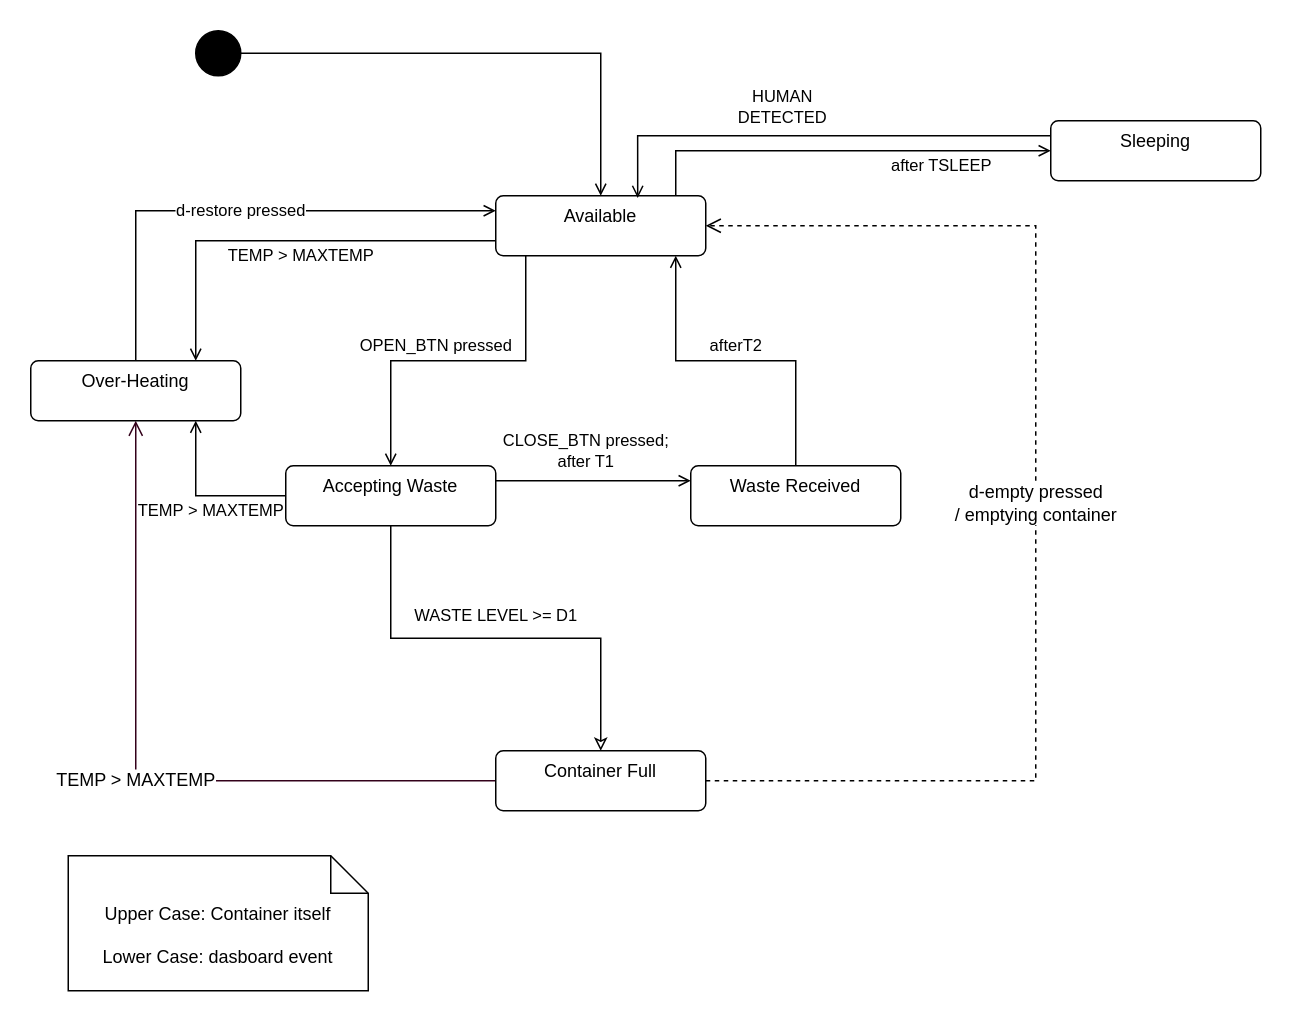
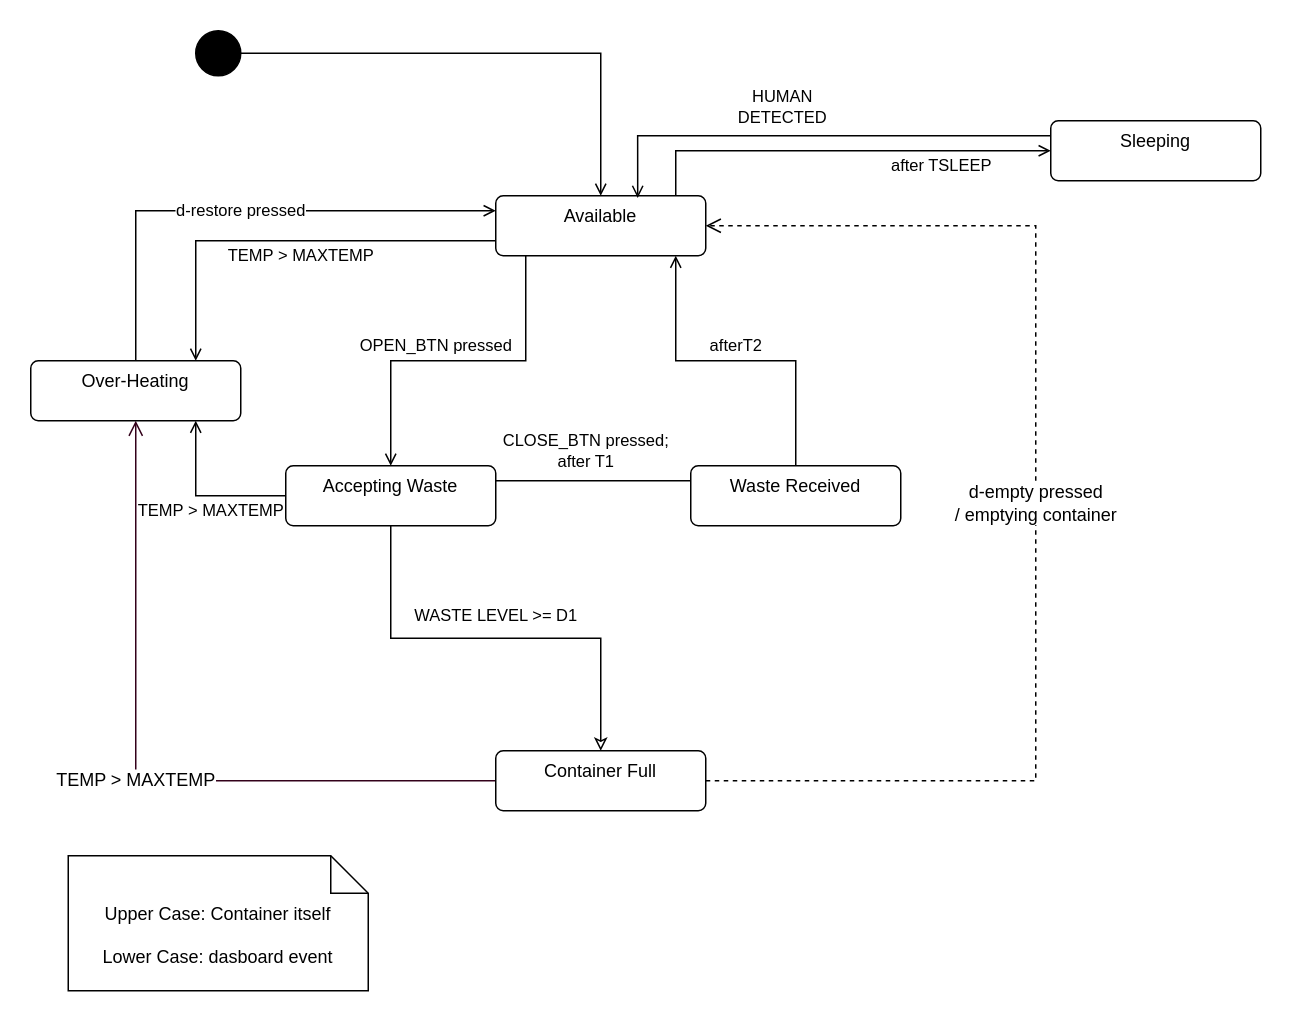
  <mxCell id="0" />
  <mxCell id="1" parent="0" />
  <mxCell id="2" value="after TSLEEP" style="edgeStyle=orthogonalEdgeStyle;rounded=0;orthogonalLoop=1;jettySize=auto;html=1;endArrow=open;endFill=0;" parent="1" source="5" target="8" edge="1"><mxGeometry x="0.481" y="-10" relative="1" as="geometry"><Array as="points"><mxPoint x="450" y="100" /></Array><mxPoint as="offset" /></mxGeometry></mxCell>
  <mxCell id="3" value="OPEN_BTN pressed" style="edgeStyle=orthogonalEdgeStyle;rounded=0;orthogonalLoop=1;jettySize=auto;html=1;endArrow=open;endFill=0;" edge="1" parent="1" source="5" target="15"><mxGeometry x="0.131" y="-10" relative="1" as="geometry"><Array as="points"><mxPoint x="350" y="240" /><mxPoint x="260" y="240" /></Array><mxPoint as="offset" /></mxGeometry></mxCell>
  <mxCell id="4" value="TEMP &amp;gt; MAXTEMP" style="edgeStyle=orthogonalEdgeStyle;rounded=0;orthogonalLoop=1;jettySize=auto;html=1;endArrow=open;endFill=0;" edge="1" parent="1" source="5" target="17"><mxGeometry x="-0.071" y="10" relative="1" as="geometry"><Array as="points"><mxPoint x="130" y="160" /></Array><mxPoint as="offset" /></mxGeometry></mxCell>
  <mxCell id="5" value="Available" style="html=1;align=center;verticalAlign=top;rounded=1;absoluteArcSize=1;arcSize=10;dashed=0;whiteSpace=wrap;" parent="1" vertex="1"><mxGeometry x="330" y="130" width="140" height="40" as="geometry" /></mxCell>
  <mxCell id="6" value="" style="edgeStyle=orthogonalEdgeStyle;rounded=0;orthogonalLoop=1;jettySize=auto;html=1;endArrow=open;endFill=0;" parent="1" source="7" target="5" edge="1"><mxGeometry relative="1" as="geometry" /></mxCell>
  <mxCell id="7" value="" style="ellipse;fillColor=strokeColor;html=1;" parent="1" vertex="1"><mxGeometry x="130" y="20" width="30" height="30" as="geometry" /></mxCell>
  <mxCell id="8" value="Sleeping" style="html=1;align=center;verticalAlign=top;rounded=1;absoluteArcSize=1;arcSize=10;dashed=0;whiteSpace=wrap;" parent="1" vertex="1"><mxGeometry x="700" y="80" width="140" height="40" as="geometry" /></mxCell>
  <mxCell id="9" value="TEMP &amp;gt; MAXTEMP" style="edgeStyle=orthogonalEdgeStyle;rounded=0;orthogonalLoop=1;jettySize=auto;html=1;entryX=0.5;entryY=1;entryDx=0;entryDy=0;fontSize=12;startSize=8;endSize=8;endArrow=open;endFill=0;fillColor=#d5e8d4;strokeColor=#33001A;" parent="1" source="11" target="17" edge="1"><mxGeometry relative="1" as="geometry" /></mxCell>
  <mxCell id="10" value="d-empty pressed&lt;div&gt;/ emptying container&lt;/div&gt;" style="edgeStyle=orthogonalEdgeStyle;rounded=0;orthogonalLoop=1;jettySize=auto;html=1;entryX=1;entryY=0.5;entryDx=0;entryDy=0;fontSize=12;startSize=8;endSize=8;endArrow=open;endFill=0;fillColor=#d5e8d4;strokeColor=#000000;exitX=1;exitY=0.5;exitDx=0;exitDy=0;dashed=1;" parent="1" source="11" target="5" edge="1"><mxGeometry relative="1" as="geometry"><Array as="points"><mxPoint x="690" y="520" /><mxPoint x="690" y="150" /></Array></mxGeometry></mxCell>
  <mxCell id="11" value="Container Full" style="html=1;align=center;verticalAlign=top;rounded=1;absoluteArcSize=1;arcSize=10;dashed=0;whiteSpace=wrap;" parent="1" vertex="1"><mxGeometry x="330" y="500" width="140" height="40" as="geometry" /></mxCell>
- <mxCell id="12" value="CLOSE_BTN pressed;&lt;br&gt;after T1" style="edgeStyle=orthogonalEdgeStyle;rounded=0;orthogonalLoop=1;jettySize=auto;html=1;endArrow=open;endFill=0;" edge="1" parent="1" source="15" target="23"><mxGeometry x="-0.077" y="20" relative="1" as="geometry"><Array as="points"><mxPoint x="400" y="320" /><mxPoint x="400" y="320" /></Array><mxPoint as="offset" /></mxGeometry></mxCell>
+ <mxCell id="12" value="CLOSE_BTN pressed;&lt;br&gt;after T1" style="edgeStyle=orthogonalEdgeStyle;rounded=0;orthogonalLoop=1;jettySize=auto;html=1;endArrow=none;endFill=0;" edge="1" parent="1" source="15" target="23"><mxGeometry x="-0.077" y="20" relative="1" as="geometry"><Array as="points"><mxPoint x="400" y="320" /><mxPoint x="400" y="320" /></Array><mxPoint as="offset" /></mxGeometry></mxCell>
  <mxCell id="13" value="WASTE LEVEL &amp;gt;= D1" style="edgeStyle=orthogonalEdgeStyle;rounded=0;orthogonalLoop=1;jettySize=auto;html=1;endArrow=classic;endFill=0;" edge="1" parent="1" source="15" target="11"><mxGeometry x="-0.0" y="15" relative="1" as="geometry"><mxPoint as="offset" /></mxGeometry></mxCell>
  <mxCell id="14" value="&lt;div&gt;TEMP &amp;gt; MAXTEMP&lt;/div&gt;" style="edgeStyle=orthogonalEdgeStyle;rounded=0;orthogonalLoop=1;jettySize=auto;html=1;endArrow=open;endFill=0;" edge="1" parent="1" source="15" target="17"><mxGeometry x="-0.091" y="10" relative="1" as="geometry"><Array as="points"><mxPoint x="130" y="330" /></Array><mxPoint as="offset" /></mxGeometry></mxCell>
  <mxCell id="15" value="Accepting&amp;nbsp;&lt;span style=&quot;background-color: initial;&quot;&gt;Waste&lt;/span&gt;" style="html=1;align=center;verticalAlign=top;rounded=1;absoluteArcSize=1;arcSize=10;dashed=0;whiteSpace=wrap;" parent="1" vertex="1"><mxGeometry x="190" y="310" width="140" height="40" as="geometry" /></mxCell>
  <mxCell id="16" value="d-restore pressed" style="edgeStyle=orthogonalEdgeStyle;rounded=0;orthogonalLoop=1;jettySize=auto;html=1;endArrow=open;endFill=0;" parent="1" source="17" target="5" edge="1"><mxGeometry relative="1" as="geometry"><Array as="points"><mxPoint x="90" y="140" /></Array><mxPoint x="330" y="150" as="targetPoint" /></mxGeometry></mxCell>
  <mxCell id="17" value="Over-Heating" style="html=1;align=center;verticalAlign=top;rounded=1;absoluteArcSize=1;arcSize=10;dashed=0;whiteSpace=wrap;" parent="1" vertex="1"><mxGeometry x="20" y="240" width="140" height="40" as="geometry" /></mxCell>
  <mxCell id="18" style="edgeStyle=orthogonalEdgeStyle;rounded=0;orthogonalLoop=1;jettySize=auto;html=1;exitX=0.5;exitY=1;exitDx=0;exitDy=0;" parent="1" source="8" target="8" edge="1"><mxGeometry relative="1" as="geometry" /></mxCell>
  <mxCell id="19" style="edgeStyle=orthogonalEdgeStyle;rounded=0;orthogonalLoop=1;jettySize=auto;html=1;entryX=0.676;entryY=0.036;entryDx=0;entryDy=0;entryPerimeter=0;endArrow=open;endFill=0;" parent="1" source="8" target="5" edge="1"><mxGeometry relative="1" as="geometry"><Array as="points"><mxPoint x="425" y="90" /></Array></mxGeometry></mxCell>
  <mxCell id="20" value="HUMAN&lt;div&gt;DETECTED&lt;/div&gt;" style="edgeLabel;html=1;align=center;verticalAlign=middle;resizable=0;points=[];" parent="19" vertex="1" connectable="0"><mxGeometry x="-0.618" y="2" relative="1" as="geometry"><mxPoint x="-119" y="-22" as="offset" /></mxGeometry></mxCell>
  <mxCell id="21" value="Upper Case: Container itself&lt;div&gt;&lt;br&gt;&lt;div&gt;Lower Case: dasboard event&lt;/div&gt;&lt;/div&gt;" style="shape=note2;boundedLbl=1;whiteSpace=wrap;html=1;size=25;verticalAlign=top;align=center;" parent="1" vertex="1"><mxGeometry x="45" y="570" width="200" height="90" as="geometry" /></mxCell>
  <mxCell id="22" value="afterT2" style="edgeStyle=orthogonalEdgeStyle;rounded=0;orthogonalLoop=1;jettySize=auto;html=1;endArrow=open;endFill=0;" edge="1" parent="1" source="23" target="5"><mxGeometry y="-10" relative="1" as="geometry"><Array as="points"><mxPoint x="530" y="240" /><mxPoint x="450" y="240" /></Array><mxPoint as="offset" /></mxGeometry></mxCell>
  <mxCell id="23" value="Waste Received" style="html=1;align=center;verticalAlign=top;rounded=1;absoluteArcSize=1;arcSize=10;dashed=0;whiteSpace=wrap;" vertex="1" parent="1"><mxGeometry x="460" y="310" width="140" height="40" as="geometry" /></mxCell>
